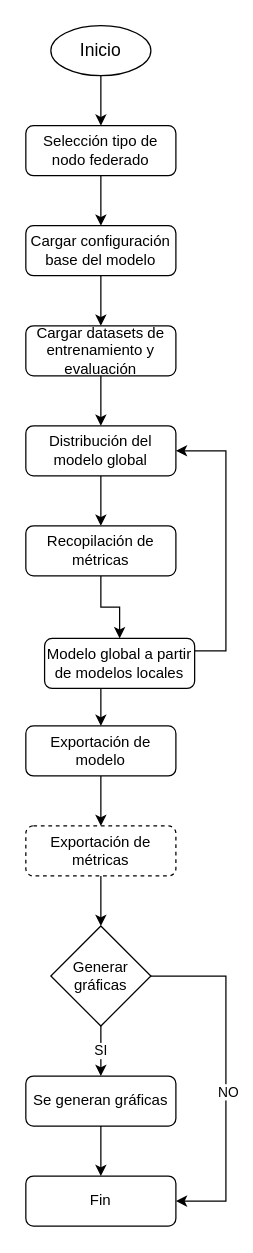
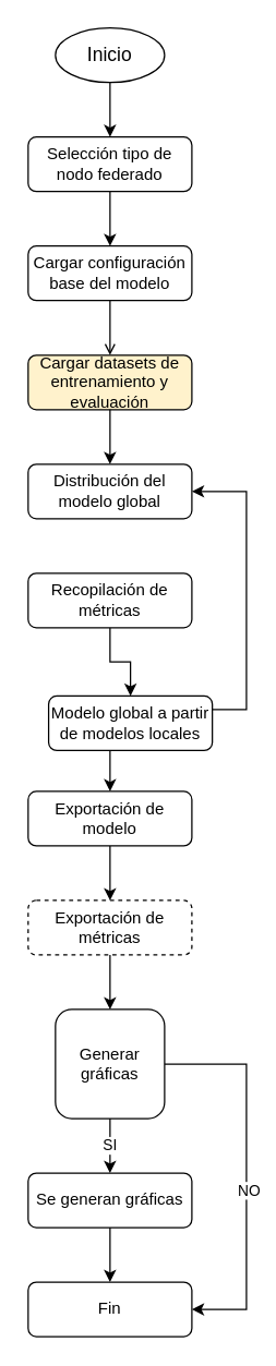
  <mxCell id="0" />
  <mxCell id="1" parent="0" />
  <mxCell id="2" style="edgeStyle=orthogonalEdgeStyle;rounded=0;orthogonalLoop=1;jettySize=auto;html=1;entryX=0.5;entryY=0;entryDx=0;entryDy=0;" edge="1" parent="1" source="3" target="5"><mxGeometry relative="1" as="geometry"><mxPoint x="80" y="110" as="targetPoint" /></mxGeometry></mxCell>
  <mxCell id="3" value="Inicio" style="ellipse;whiteSpace=wrap;html=1;fontSize=14;" vertex="1" parent="1"><mxGeometry x="40" width="80" height="40" as="geometry" y="20" /></mxCell>
  <mxCell id="4" style="edgeStyle=orthogonalEdgeStyle;rounded=0;orthogonalLoop=1;jettySize=auto;html=1;entryX=0.5;entryY=0;entryDx=0;entryDy=0;" edge="1" parent="1" source="5" target="7"><mxGeometry relative="1" as="geometry"><mxPoint x="80" y="170" as="targetPoint" /></mxGeometry></mxCell>
  <mxCell id="5" value="Selección tipo de nodo federado" style="rounded=1;whiteSpace=wrap;html=1;" vertex="1" parent="1"><mxGeometry x="20" y="100" width="120" height="40" as="geometry" /></mxCell>
- <mxCell id="6" style="edgeStyle=orthogonalEdgeStyle;rounded=0;orthogonalLoop=1;jettySize=auto;html=1;entryX=0.5;entryY=0;entryDx=0;entryDy=0;" edge="1" parent="1" source="7" target="8"><mxGeometry relative="1" as="geometry" /></mxCell>
+ <mxCell id="6" style="edgeStyle=orthogonalEdgeStyle;rounded=0;orthogonalLoop=1;jettySize=auto;html=1;entryX=0.5;entryY=0;entryDx=0;entryDy=0;endArrow=open;" edge="1" parent="1" source="7" target="8"><mxGeometry relative="1" as="geometry" /></mxCell>
  <mxCell id="7" value="Cargar configuración base del modelo" style="rounded=1;whiteSpace=wrap;html=1;" vertex="1" parent="1"><mxGeometry x="20" y="180" width="120" height="40" as="geometry" /></mxCell>
- <mxCell id="8" value="Cargar datasets de entrenamiento y evaluación" style="rounded=1;whiteSpace=wrap;html=1;" vertex="1" parent="1"><mxGeometry x="20" y="260" width="120" height="40" as="geometry" /></mxCell>
+ <mxCell id="8" value="Cargar datasets de entrenamiento y evaluación" style="rounded=1;whiteSpace=wrap;html=1;fillColor=#fff2cc;" vertex="1" parent="1"><mxGeometry x="20" y="260" width="120" height="40" as="geometry" /></mxCell>
  <mxCell id="9" style="edgeStyle=orthogonalEdgeStyle;rounded=0;orthogonalLoop=1;jettySize=auto;html=1;exitX=0.5;exitY=1;exitDx=0;exitDy=0;entryX=0.5;entryY=0;entryDx=0;entryDy=0;" edge="1" parent="1" source="8" target="11"><mxGeometry relative="1" as="geometry"><mxPoint x="80" y="230" as="sourcePoint" /><mxPoint x="80" y="340" as="targetPoint" /></mxGeometry></mxCell>
- <mxCell id="10" style="edgeStyle=orthogonalEdgeStyle;rounded=0;orthogonalLoop=1;jettySize=auto;html=1;entryX=0.5;entryY=0;entryDx=0;entryDy=0;" edge="1" parent="1" source="11" target="13"><mxGeometry relative="1" as="geometry" /></mxCell>
  <mxCell id="11" value="Distribución del modelo global" style="rounded=1;whiteSpace=wrap;html=1;" vertex="1" parent="1"><mxGeometry x="20" y="340" width="120" height="40" as="geometry" /></mxCell>
  <mxCell id="12" style="edgeStyle=orthogonalEdgeStyle;rounded=0;orthogonalLoop=1;jettySize=auto;html=1;entryX=0.5;entryY=0;entryDx=0;entryDy=0;" edge="1" parent="1" source="13" target="16"><mxGeometry relative="1" as="geometry" /></mxCell>
  <mxCell id="13" value="Recopilación de métricas" style="rounded=1;whiteSpace=wrap;html=1;" vertex="1" parent="1"><mxGeometry x="20" y="420" width="120" height="40" as="geometry" /></mxCell>
  <mxCell id="14" style="edgeStyle=orthogonalEdgeStyle;rounded=0;orthogonalLoop=1;jettySize=auto;html=1;entryX=1;entryY=0.5;entryDx=0;entryDy=0;" edge="1" parent="1" source="16" target="11"><mxGeometry relative="1" as="geometry"><Array as="points"><mxPoint x="180" y="520" /><mxPoint x="180" y="360" /></Array></mxGeometry></mxCell>
  <mxCell id="15" style="edgeStyle=orthogonalEdgeStyle;rounded=0;orthogonalLoop=1;jettySize=auto;html=1;entryX=0.5;entryY=0;entryDx=0;entryDy=0;" edge="1" parent="1" source="16" target="18"><mxGeometry relative="1" as="geometry"><mxPoint x="80" y="580" as="targetPoint" /><Array as="points"><mxPoint x="80" y="560" /><mxPoint x="80" y="560" /></Array></mxGeometry></mxCell>
  <mxCell id="16" value="Modelo global a partir de modelos locales" style="rounded=1;whiteSpace=wrap;html=1;" vertex="1" parent="1"><mxGeometry x="35" y="510" width="120" height="40" as="geometry" /></mxCell>
  <mxCell id="17" style="edgeStyle=orthogonalEdgeStyle;rounded=0;orthogonalLoop=1;jettySize=auto;html=1;entryX=0.5;entryY=0;entryDx=0;entryDy=0;" edge="1" parent="1" source="18" target="20"><mxGeometry relative="1" as="geometry" /></mxCell>
  <mxCell id="18" value="Exportación de modelo" style="rounded=1;whiteSpace=wrap;html=1;" vertex="1" parent="1"><mxGeometry x="20" y="580" width="120" height="40" as="geometry" /></mxCell>
  <mxCell id="19" style="edgeStyle=orthogonalEdgeStyle;rounded=0;orthogonalLoop=1;jettySize=auto;html=1;entryX=0.5;entryY=0;entryDx=0;entryDy=0;" edge="1" parent="1" source="20" target="26"><mxGeometry relative="1" as="geometry" /></mxCell>
  <mxCell id="20" value="Exportación de métricas" style="rounded=1;whiteSpace=wrap;html=1;dashed=1;" vertex="1" parent="1"><mxGeometry x="20" y="660" width="120" height="40" as="geometry" /></mxCell>
  <mxCell id="21" style="edgeStyle=orthogonalEdgeStyle;rounded=0;orthogonalLoop=1;jettySize=auto;html=1;entryX=0.5;entryY=0;entryDx=0;entryDy=0;" edge="1" parent="1" source="22" target="27"><mxGeometry relative="1" as="geometry" /></mxCell>
  <mxCell id="22" value="Se generan gráficas" style="rounded=1;whiteSpace=wrap;html=1;" vertex="1" parent="1"><mxGeometry x="20" y="860" width="120" height="40" as="geometry" /></mxCell>
  <mxCell id="23" value="SI" style="edgeStyle=orthogonalEdgeStyle;rounded=0;orthogonalLoop=1;jettySize=auto;html=1;entryX=0.5;entryY=0;entryDx=0;entryDy=0;" edge="1" parent="1" source="26" target="22"><mxGeometry relative="1" as="geometry" /></mxCell>
  <mxCell id="24" style="edgeStyle=orthogonalEdgeStyle;rounded=0;orthogonalLoop=1;jettySize=auto;html=1;entryX=1;entryY=0.5;entryDx=0;entryDy=0;" edge="1" parent="1" source="26" target="27"><mxGeometry relative="1" as="geometry"><Array as="points"><mxPoint x="180" y="780" /><mxPoint x="180" y="960" /></Array></mxGeometry></mxCell>
  <mxCell id="25" value="NO" style="edgeLabel;html=1;align=center;verticalAlign=middle;resizable=0;points=[];" vertex="1" connectable="0" parent="24"><mxGeometry x="0.089" y="1" relative="1" as="geometry"><mxPoint as="offset" /></mxGeometry></mxCell>
- <mxCell id="26" value="Generar gráficas" style="rhombus;whiteSpace=wrap;html=1;" vertex="1" parent="1"><mxGeometry x="40" y="740" width="80" height="80" as="geometry" /></mxCell>
+ <mxCell id="26" value="Generar gráficas" style="whiteSpace=wrap;html=1;rounded=1;" vertex="1" parent="1"><mxGeometry x="40" y="740" width="80" height="80" as="geometry" /></mxCell>
  <mxCell id="27" value="Fin" style="rounded=1;whiteSpace=wrap;html=1;" vertex="1" parent="1"><mxGeometry x="20" y="940" width="120" height="40" as="geometry" /></mxCell>
